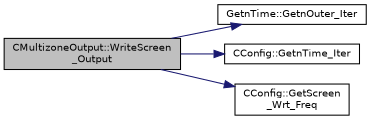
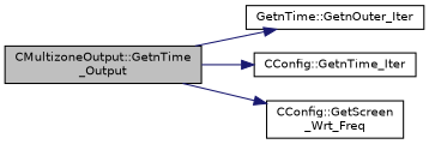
  digraph {
    rankdir=LR
    node [color=black fillcolor=white fontname=Helvetica fontsize=10 shape=record style=filled]
    edge [color=midnightblue fontname=Helvetica fontsize=10 labelfontname=Helvetica labelfontsize=10 style=solid]
-   n1 [fillcolor=grey75 fontcolor=black height=0.2 label="CMultizoneOutput::WriteScreen\l_Output" width=0.4]
+   n1 [fillcolor=grey75 fontcolor=black height=0.2 label="CMultizoneOutput::GetnTime\l_Output" width=0.4]
    n2 [height=0.2 label="GetnTime::GetnOuter_Iter" width=0.4]
    n3 [height=0.2 label="CConfig::GetnTime_Iter" width=0.4]
    n4 [height=0.2 label="CConfig::GetScreen\l_Wrt_Freq" width=0.4]
    n1 -> n2
    n1 -> n3
    n1 -> n4
  }
